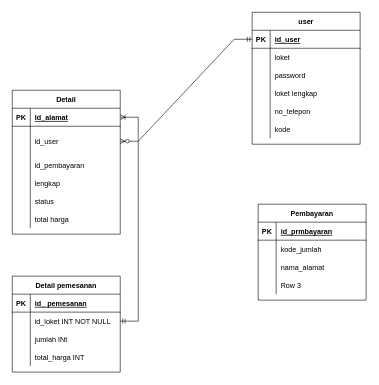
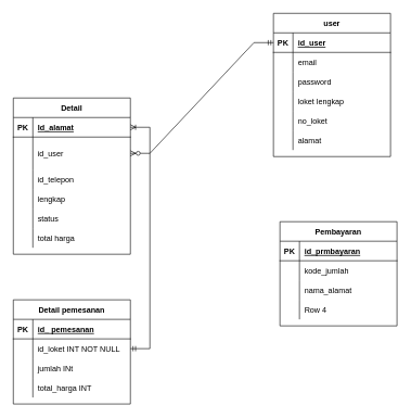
  <mxCell id="0" />
  <mxCell id="1" parent="0" />
  <mxCell id="2" value="Detail pemesanan" style="shape=table;startSize=30;container=1;collapsible=1;childLayout=tableLayout;fixedRows=1;rowLines=0;fontStyle=1;align=center;resizeLast=1;" vertex="1" parent="1"><mxGeometry x="20" y="460" width="180" height="160" as="geometry" /></mxCell>
  <mxCell id="3" value="" style="shape=tableRow;horizontal=0;startSize=0;swimlaneHead=0;swimlaneBody=0;fillColor=none;collapsible=0;dropTarget=0;points=[[0,0.5],[1,0.5]];portConstraint=eastwest;top=0;left=0;right=0;bottom=1;" vertex="1" parent="2"><mxGeometry y="30" width="180" height="30" as="geometry" /></mxCell>
  <mxCell id="4" value="PK" style="shape=partialRectangle;connectable=0;fillColor=none;top=0;left=0;bottom=0;right=0;fontStyle=1;overflow=hidden;" vertex="1" parent="3"><mxGeometry width="30" height="30" as="geometry"><mxRectangle width="30" height="30" as="alternateBounds" /></mxGeometry></mxCell>
  <mxCell id="5" value="id_ pemesanan" style="shape=partialRectangle;connectable=0;fillColor=none;top=0;left=0;bottom=0;right=0;align=left;spacingLeft=6;fontStyle=5;overflow=hidden;" vertex="1" parent="3"><mxGeometry x="30" width="150" height="30" as="geometry"><mxRectangle width="150" height="30" as="alternateBounds" /></mxGeometry></mxCell>
  <mxCell id="6" value="" style="shape=tableRow;horizontal=0;startSize=0;swimlaneHead=0;swimlaneBody=0;fillColor=none;collapsible=0;dropTarget=0;points=[[0,0.5],[1,0.5]];portConstraint=eastwest;top=0;left=0;right=0;bottom=0;" vertex="1" parent="2"><mxGeometry y="60" width="180" height="30" as="geometry" /></mxCell>
  <mxCell id="7" value="" style="shape=partialRectangle;connectable=0;fillColor=none;top=0;left=0;bottom=0;right=0;editable=1;overflow=hidden;" vertex="1" parent="6"><mxGeometry width="30" height="30" as="geometry"><mxRectangle width="30" height="30" as="alternateBounds" /></mxGeometry></mxCell>
  <mxCell id="8" value="id_loket INT NOT NULL" style="shape=partialRectangle;connectable=0;fillColor=none;top=0;left=0;bottom=0;right=0;align=left;spacingLeft=6;overflow=hidden;" vertex="1" parent="6"><mxGeometry x="30" width="150" height="30" as="geometry"><mxRectangle width="150" height="30" as="alternateBounds" /></mxGeometry></mxCell>
  <mxCell id="9" value="" style="shape=tableRow;horizontal=0;startSize=0;swimlaneHead=0;swimlaneBody=0;fillColor=none;collapsible=0;dropTarget=0;points=[[0,0.5],[1,0.5]];portConstraint=eastwest;top=0;left=0;right=0;bottom=0;" vertex="1" parent="2"><mxGeometry y="90" width="180" height="30" as="geometry" /></mxCell>
  <mxCell id="10" value="" style="shape=partialRectangle;connectable=0;fillColor=none;top=0;left=0;bottom=0;right=0;editable=1;overflow=hidden;" vertex="1" parent="9"><mxGeometry width="30" height="30" as="geometry"><mxRectangle width="30" height="30" as="alternateBounds" /></mxGeometry></mxCell>
  <mxCell id="11" value="jumlah INt" style="shape=partialRectangle;connectable=0;fillColor=none;top=0;left=0;bottom=0;right=0;align=left;spacingLeft=6;overflow=hidden;" vertex="1" parent="9"><mxGeometry x="30" width="150" height="30" as="geometry"><mxRectangle width="150" height="30" as="alternateBounds" /></mxGeometry></mxCell>
  <mxCell id="12" value="" style="shape=tableRow;horizontal=0;startSize=0;swimlaneHead=0;swimlaneBody=0;fillColor=none;collapsible=0;dropTarget=0;points=[[0,0.5],[1,0.5]];portConstraint=eastwest;top=0;left=0;right=0;bottom=0;" vertex="1" parent="2"><mxGeometry y="120" width="180" height="30" as="geometry" /></mxCell>
  <mxCell id="13" value="" style="shape=partialRectangle;connectable=0;fillColor=none;top=0;left=0;bottom=0;right=0;editable=1;overflow=hidden;" vertex="1" parent="12"><mxGeometry width="30" height="30" as="geometry"><mxRectangle width="30" height="30" as="alternateBounds" /></mxGeometry></mxCell>
  <mxCell id="14" value="total_harga INT" style="shape=partialRectangle;connectable=0;fillColor=none;top=0;left=0;bottom=0;right=0;align=left;spacingLeft=6;overflow=hidden;" vertex="1" parent="12"><mxGeometry x="30" width="150" height="30" as="geometry"><mxRectangle width="150" height="30" as="alternateBounds" /></mxGeometry></mxCell>
  <mxCell id="15" value="Detail" style="shape=table;startSize=30;container=1;collapsible=1;childLayout=tableLayout;fixedRows=1;rowLines=0;fontStyle=1;align=center;resizeLast=1;" vertex="1" parent="1"><mxGeometry x="20" y="150" width="180" height="240" as="geometry" /></mxCell>
  <mxCell id="16" value="" style="shape=tableRow;horizontal=0;startSize=0;swimlaneHead=0;swimlaneBody=0;fillColor=none;collapsible=0;dropTarget=0;points=[[0,0.5],[1,0.5]];portConstraint=eastwest;top=0;left=0;right=0;bottom=1;" vertex="1" parent="15"><mxGeometry y="30" width="180" height="30" as="geometry" /></mxCell>
  <mxCell id="17" value="PK" style="shape=partialRectangle;connectable=0;fillColor=none;top=0;left=0;bottom=0;right=0;fontStyle=1;overflow=hidden;" vertex="1" parent="16"><mxGeometry width="30" height="30" as="geometry"><mxRectangle width="30" height="30" as="alternateBounds" /></mxGeometry></mxCell>
  <mxCell id="18" value="Id_alamat" style="shape=partialRectangle;connectable=0;fillColor=none;top=0;left=0;bottom=0;right=0;align=left;spacingLeft=6;fontStyle=5;overflow=hidden;" vertex="1" parent="16"><mxGeometry x="30" width="150" height="30" as="geometry"><mxRectangle width="150" height="30" as="alternateBounds" /></mxGeometry></mxCell>
  <mxCell id="19" value="" style="shape=tableRow;horizontal=0;startSize=0;swimlaneHead=0;swimlaneBody=0;fillColor=none;collapsible=0;dropTarget=0;points=[[0,0.5],[1,0.5]];portConstraint=eastwest;top=0;left=0;right=0;bottom=0;" vertex="1" parent="15"><mxGeometry y="60" width="180" height="50" as="geometry" /></mxCell>
  <mxCell id="20" value="" style="shape=partialRectangle;connectable=0;fillColor=none;top=0;left=0;bottom=0;right=0;editable=1;overflow=hidden;" vertex="1" parent="19"><mxGeometry width="30" height="50" as="geometry"><mxRectangle width="30" height="50" as="alternateBounds" /></mxGeometry></mxCell>
  <mxCell id="21" value="id_user" style="shape=partialRectangle;connectable=0;fillColor=none;top=0;left=0;bottom=0;right=0;align=left;spacingLeft=6;overflow=hidden;" vertex="1" parent="19"><mxGeometry x="30" width="150" height="50" as="geometry"><mxRectangle width="150" height="50" as="alternateBounds" /></mxGeometry></mxCell>
  <mxCell id="22" value="" style="shape=tableRow;horizontal=0;startSize=0;swimlaneHead=0;swimlaneBody=0;fillColor=none;collapsible=0;dropTarget=0;points=[[0,0.5],[1,0.5]];portConstraint=eastwest;top=0;left=0;right=0;bottom=0;" vertex="1" parent="15"><mxGeometry y="110" width="180" height="30" as="geometry" /></mxCell>
  <mxCell id="23" value="" style="shape=partialRectangle;connectable=0;fillColor=none;top=0;left=0;bottom=0;right=0;editable=1;overflow=hidden;" vertex="1" parent="22"><mxGeometry width="30" height="30" as="geometry"><mxRectangle width="30" height="30" as="alternateBounds" /></mxGeometry></mxCell>
- <mxCell id="24" value="id_pembayaran" style="shape=partialRectangle;connectable=0;fillColor=none;top=0;left=0;bottom=0;right=0;align=left;spacingLeft=6;overflow=hidden;" vertex="1" parent="22"><mxGeometry x="30" width="150" height="30" as="geometry"><mxRectangle width="150" height="30" as="alternateBounds" /></mxGeometry></mxCell>
+ <mxCell id="24" value="id_telepon" style="shape=partialRectangle;connectable=0;fillColor=none;top=0;left=0;bottom=0;right=0;align=left;spacingLeft=6;overflow=hidden;" vertex="1" parent="22"><mxGeometry x="30" width="150" height="30" as="geometry"><mxRectangle width="150" height="30" as="alternateBounds" /></mxGeometry></mxCell>
  <mxCell id="25" value="" style="shape=tableRow;horizontal=0;startSize=0;swimlaneHead=0;swimlaneBody=0;fillColor=none;collapsible=0;dropTarget=0;points=[[0,0.5],[1,0.5]];portConstraint=eastwest;top=0;left=0;right=0;bottom=0;" vertex="1" parent="15"><mxGeometry y="140" width="180" height="30" as="geometry" /></mxCell>
  <mxCell id="26" value="" style="shape=partialRectangle;connectable=0;fillColor=none;top=0;left=0;bottom=0;right=0;editable=1;overflow=hidden;" vertex="1" parent="25"><mxGeometry width="30" height="30" as="geometry"><mxRectangle width="30" height="30" as="alternateBounds" /></mxGeometry></mxCell>
  <mxCell id="27" value="lengkap" style="shape=partialRectangle;connectable=0;fillColor=none;top=0;left=0;bottom=0;right=0;align=left;spacingLeft=6;overflow=hidden;" vertex="1" parent="25"><mxGeometry x="30" width="150" height="30" as="geometry"><mxRectangle width="150" height="30" as="alternateBounds" /></mxGeometry></mxCell>
  <mxCell id="28" value="" style="shape=tableRow;horizontal=0;startSize=0;swimlaneHead=0;swimlaneBody=0;fillColor=none;collapsible=0;dropTarget=0;points=[[0,0.5],[1,0.5]];portConstraint=eastwest;top=0;left=0;right=0;bottom=0;" vertex="1" parent="15"><mxGeometry y="170" width="180" height="30" as="geometry" /></mxCell>
  <mxCell id="29" value="" style="shape=partialRectangle;connectable=0;fillColor=none;top=0;left=0;bottom=0;right=0;editable=1;overflow=hidden;" vertex="1" parent="28"><mxGeometry width="30" height="30" as="geometry"><mxRectangle width="30" height="30" as="alternateBounds" /></mxGeometry></mxCell>
  <mxCell id="30" value="status" style="shape=partialRectangle;connectable=0;fillColor=none;top=0;left=0;bottom=0;right=0;align=left;spacingLeft=6;overflow=hidden;" vertex="1" parent="28"><mxGeometry x="30" width="150" height="30" as="geometry"><mxRectangle width="150" height="30" as="alternateBounds" /></mxGeometry></mxCell>
  <mxCell id="31" value="" style="shape=tableRow;horizontal=0;startSize=0;swimlaneHead=0;swimlaneBody=0;fillColor=none;collapsible=0;dropTarget=0;points=[[0,0.5],[1,0.5]];portConstraint=eastwest;top=0;left=0;right=0;bottom=0;" vertex="1" parent="15"><mxGeometry y="200" width="180" height="30" as="geometry" /></mxCell>
  <mxCell id="32" value="" style="shape=partialRectangle;connectable=0;fillColor=none;top=0;left=0;bottom=0;right=0;editable=1;overflow=hidden;" vertex="1" parent="31"><mxGeometry width="30" height="30" as="geometry"><mxRectangle width="30" height="30" as="alternateBounds" /></mxGeometry></mxCell>
  <mxCell id="33" value="total harga" style="shape=partialRectangle;connectable=0;fillColor=none;top=0;left=0;bottom=0;right=0;align=left;spacingLeft=6;overflow=hidden;" vertex="1" parent="31"><mxGeometry x="30" width="150" height="30" as="geometry"><mxRectangle width="150" height="30" as="alternateBounds" /></mxGeometry></mxCell>
  <mxCell id="34" value="user" style="shape=table;startSize=30;container=1;collapsible=1;childLayout=tableLayout;fixedRows=1;rowLines=0;fontStyle=1;align=center;resizeLast=1;" vertex="1" parent="1"><mxGeometry x="420" y="20" width="180" height="220" as="geometry" /></mxCell>
  <mxCell id="35" value="" style="shape=tableRow;horizontal=0;startSize=0;swimlaneHead=0;swimlaneBody=0;fillColor=none;collapsible=0;dropTarget=0;points=[[0,0.5],[1,0.5]];portConstraint=eastwest;top=0;left=0;right=0;bottom=1;" vertex="1" parent="34"><mxGeometry y="30" width="180" height="30" as="geometry" /></mxCell>
  <mxCell id="36" value="PK" style="shape=partialRectangle;connectable=0;fillColor=none;top=0;left=0;bottom=0;right=0;fontStyle=1;overflow=hidden;" vertex="1" parent="35"><mxGeometry width="30" height="30" as="geometry"><mxRectangle width="30" height="30" as="alternateBounds" /></mxGeometry></mxCell>
  <mxCell id="37" value="id_user" style="shape=partialRectangle;connectable=0;fillColor=none;top=0;left=0;bottom=0;right=0;align=left;spacingLeft=6;fontStyle=5;overflow=hidden;" vertex="1" parent="35"><mxGeometry x="30" width="150" height="30" as="geometry"><mxRectangle width="150" height="30" as="alternateBounds" /></mxGeometry></mxCell>
  <mxCell id="38" value="" style="shape=tableRow;horizontal=0;startSize=0;swimlaneHead=0;swimlaneBody=0;fillColor=none;collapsible=0;dropTarget=0;points=[[0,0.5],[1,0.5]];portConstraint=eastwest;top=0;left=0;right=0;bottom=0;" vertex="1" parent="34"><mxGeometry y="60" width="180" height="30" as="geometry" /></mxCell>
  <mxCell id="39" value="" style="shape=partialRectangle;connectable=0;fillColor=none;top=0;left=0;bottom=0;right=0;editable=1;overflow=hidden;" vertex="1" parent="38"><mxGeometry width="30" height="30" as="geometry"><mxRectangle width="30" height="30" as="alternateBounds" /></mxGeometry></mxCell>
- <mxCell id="40" value="loket" style="shape=partialRectangle;connectable=0;fillColor=none;top=0;left=0;bottom=0;right=0;align=left;spacingLeft=6;overflow=hidden;" vertex="1" parent="38"><mxGeometry x="30" width="150" height="30" as="geometry"><mxRectangle width="150" height="30" as="alternateBounds" /></mxGeometry></mxCell>
+ <mxCell id="40" value="email" style="shape=partialRectangle;connectable=0;fillColor=none;top=0;left=0;bottom=0;right=0;align=left;spacingLeft=6;overflow=hidden;" vertex="1" parent="38"><mxGeometry x="30" width="150" height="30" as="geometry"><mxRectangle width="150" height="30" as="alternateBounds" /></mxGeometry></mxCell>
  <mxCell id="41" value="" style="shape=tableRow;horizontal=0;startSize=0;swimlaneHead=0;swimlaneBody=0;fillColor=none;collapsible=0;dropTarget=0;points=[[0,0.5],[1,0.5]];portConstraint=eastwest;top=0;left=0;right=0;bottom=0;" vertex="1" parent="34"><mxGeometry y="90" width="180" height="30" as="geometry" /></mxCell>
  <mxCell id="42" value="" style="shape=partialRectangle;connectable=0;fillColor=none;top=0;left=0;bottom=0;right=0;editable=1;overflow=hidden;" vertex="1" parent="41"><mxGeometry width="30" height="30" as="geometry"><mxRectangle width="30" height="30" as="alternateBounds" /></mxGeometry></mxCell>
  <mxCell id="43" value="password" style="shape=partialRectangle;connectable=0;fillColor=none;top=0;left=0;bottom=0;right=0;align=left;spacingLeft=6;overflow=hidden;" vertex="1" parent="41"><mxGeometry x="30" width="150" height="30" as="geometry"><mxRectangle width="150" height="30" as="alternateBounds" /></mxGeometry></mxCell>
  <mxCell id="44" value="" style="shape=tableRow;horizontal=0;startSize=0;swimlaneHead=0;swimlaneBody=0;fillColor=none;collapsible=0;dropTarget=0;points=[[0,0.5],[1,0.5]];portConstraint=eastwest;top=0;left=0;right=0;bottom=0;" vertex="1" parent="34"><mxGeometry y="120" width="180" height="30" as="geometry" /></mxCell>
  <mxCell id="45" value="" style="shape=partialRectangle;connectable=0;fillColor=none;top=0;left=0;bottom=0;right=0;editable=1;overflow=hidden;" vertex="1" parent="44"><mxGeometry width="30" height="30" as="geometry"><mxRectangle width="30" height="30" as="alternateBounds" /></mxGeometry></mxCell>
  <mxCell id="46" value="loket lengkap" style="shape=partialRectangle;connectable=0;fillColor=none;top=0;left=0;bottom=0;right=0;align=left;spacingLeft=6;overflow=hidden;" vertex="1" parent="44"><mxGeometry x="30" width="150" height="30" as="geometry"><mxRectangle width="150" height="30" as="alternateBounds" /></mxGeometry></mxCell>
  <mxCell id="47" value="" style="shape=tableRow;horizontal=0;startSize=0;swimlaneHead=0;swimlaneBody=0;fillColor=none;collapsible=0;dropTarget=0;points=[[0,0.5],[1,0.5]];portConstraint=eastwest;top=0;left=0;right=0;bottom=0;" vertex="1" parent="34"><mxGeometry y="150" width="180" height="30" as="geometry" /></mxCell>
  <mxCell id="48" value="" style="shape=partialRectangle;connectable=0;fillColor=none;top=0;left=0;bottom=0;right=0;editable=1;overflow=hidden;" vertex="1" parent="47"><mxGeometry width="30" height="30" as="geometry"><mxRectangle width="30" height="30" as="alternateBounds" /></mxGeometry></mxCell>
- <mxCell id="49" value="no_telepon" style="shape=partialRectangle;connectable=0;fillColor=none;top=0;left=0;bottom=0;right=0;align=left;spacingLeft=6;overflow=hidden;" vertex="1" parent="47"><mxGeometry x="30" width="150" height="30" as="geometry"><mxRectangle width="150" height="30" as="alternateBounds" /></mxGeometry></mxCell>
+ <mxCell id="49" value="no_loket" style="shape=partialRectangle;connectable=0;fillColor=none;top=0;left=0;bottom=0;right=0;align=left;spacingLeft=6;overflow=hidden;" vertex="1" parent="47"><mxGeometry x="30" width="150" height="30" as="geometry"><mxRectangle width="150" height="30" as="alternateBounds" /></mxGeometry></mxCell>
  <mxCell id="50" value="" style="shape=tableRow;horizontal=0;startSize=0;swimlaneHead=0;swimlaneBody=0;fillColor=none;collapsible=0;dropTarget=0;points=[[0,0.5],[1,0.5]];portConstraint=eastwest;top=0;left=0;right=0;bottom=0;" vertex="1" parent="34"><mxGeometry y="180" width="180" height="30" as="geometry" /></mxCell>
  <mxCell id="51" value="" style="shape=partialRectangle;connectable=0;fillColor=none;top=0;left=0;bottom=0;right=0;editable=1;overflow=hidden;" vertex="1" parent="50"><mxGeometry width="30" height="30" as="geometry"><mxRectangle width="30" height="30" as="alternateBounds" /></mxGeometry></mxCell>
- <mxCell id="52" value="kode" style="shape=partialRectangle;connectable=0;fillColor=none;top=0;left=0;bottom=0;right=0;align=left;spacingLeft=6;overflow=hidden;" vertex="1" parent="50"><mxGeometry x="30" width="150" height="30" as="geometry"><mxRectangle width="150" height="30" as="alternateBounds" /></mxGeometry></mxCell>
+ <mxCell id="52" value="alamat" style="shape=partialRectangle;connectable=0;fillColor=none;top=0;left=0;bottom=0;right=0;align=left;spacingLeft=6;overflow=hidden;" vertex="1" parent="50"><mxGeometry x="30" width="150" height="30" as="geometry"><mxRectangle width="150" height="30" as="alternateBounds" /></mxGeometry></mxCell>
  <mxCell id="53" value="" style="edgeStyle=entityRelationEdgeStyle;fontSize=12;html=1;endArrow=ERzeroToMany;startArrow=ERmandOne;rounded=0;exitX=0;exitY=0.5;exitDx=0;exitDy=0;entryX=1;entryY=0.5;entryDx=0;entryDy=0;" edge="1" parent="1" source="35" target="19"><mxGeometry width="100" height="100" relative="1" as="geometry"><mxPoint x="400" y="120" as="sourcePoint" /><mxPoint x="260" y="240" as="targetPoint" /></mxGeometry></mxCell>
  <mxCell id="54" value="" style="edgeStyle=entityRelationEdgeStyle;fontSize=12;html=1;endArrow=ERoneToMany;startArrow=ERmandOne;rounded=0;entryX=1;entryY=0.5;entryDx=0;entryDy=0;exitX=1;exitY=0.5;exitDx=0;exitDy=0;" edge="1" parent="1" source="6" target="16"><mxGeometry width="100" height="100" relative="1" as="geometry"><mxPoint x="380" y="550" as="sourcePoint" /><mxPoint x="480" y="450" as="targetPoint" /></mxGeometry></mxCell>
  <mxCell id="55" value="Pembayaran" style="shape=table;startSize=30;container=1;collapsible=1;childLayout=tableLayout;fixedRows=1;rowLines=0;fontStyle=1;align=center;resizeLast=1;" vertex="1" parent="1"><mxGeometry x="430" y="340" width="180" height="160" as="geometry" /></mxCell>
  <mxCell id="56" value="" style="shape=tableRow;horizontal=0;startSize=0;swimlaneHead=0;swimlaneBody=0;fillColor=none;collapsible=0;dropTarget=0;points=[[0,0.5],[1,0.5]];portConstraint=eastwest;top=0;left=0;right=0;bottom=1;" vertex="1" parent="55"><mxGeometry y="30" width="180" height="30" as="geometry" /></mxCell>
  <mxCell id="57" value="PK" style="shape=partialRectangle;connectable=0;fillColor=none;top=0;left=0;bottom=0;right=0;fontStyle=1;overflow=hidden;" vertex="1" parent="56"><mxGeometry width="30" height="30" as="geometry"><mxRectangle width="30" height="30" as="alternateBounds" /></mxGeometry></mxCell>
  <mxCell id="58" value="id_prmbayaran" style="shape=partialRectangle;connectable=0;fillColor=none;top=0;left=0;bottom=0;right=0;align=left;spacingLeft=6;fontStyle=5;overflow=hidden;" vertex="1" parent="56"><mxGeometry x="30" width="150" height="30" as="geometry"><mxRectangle width="150" height="30" as="alternateBounds" /></mxGeometry></mxCell>
  <mxCell id="59" value="" style="shape=tableRow;horizontal=0;startSize=0;swimlaneHead=0;swimlaneBody=0;fillColor=none;collapsible=0;dropTarget=0;points=[[0,0.5],[1,0.5]];portConstraint=eastwest;top=0;left=0;right=0;bottom=0;" vertex="1" parent="55"><mxGeometry y="60" width="180" height="30" as="geometry" /></mxCell>
  <mxCell id="60" value="" style="shape=partialRectangle;connectable=0;fillColor=none;top=0;left=0;bottom=0;right=0;editable=1;overflow=hidden;" vertex="1" parent="59"><mxGeometry width="30" height="30" as="geometry"><mxRectangle width="30" height="30" as="alternateBounds" /></mxGeometry></mxCell>
  <mxCell id="61" value="kode_jumlah" style="shape=partialRectangle;connectable=0;fillColor=none;top=0;left=0;bottom=0;right=0;align=left;spacingLeft=6;overflow=hidden;" vertex="1" parent="59"><mxGeometry x="30" width="150" height="30" as="geometry"><mxRectangle width="150" height="30" as="alternateBounds" /></mxGeometry></mxCell>
  <mxCell id="62" value="" style="shape=tableRow;horizontal=0;startSize=0;swimlaneHead=0;swimlaneBody=0;fillColor=none;collapsible=0;dropTarget=0;points=[[0,0.5],[1,0.5]];portConstraint=eastwest;top=0;left=0;right=0;bottom=0;" vertex="1" parent="55"><mxGeometry y="90" width="180" height="30" as="geometry" /></mxCell>
  <mxCell id="63" value="" style="shape=partialRectangle;connectable=0;fillColor=none;top=0;left=0;bottom=0;right=0;editable=1;overflow=hidden;" vertex="1" parent="62"><mxGeometry width="30" height="30" as="geometry"><mxRectangle width="30" height="30" as="alternateBounds" /></mxGeometry></mxCell>
  <mxCell id="64" value="nama_alamat" style="shape=partialRectangle;connectable=0;fillColor=none;top=0;left=0;bottom=0;right=0;align=left;spacingLeft=6;overflow=hidden;" vertex="1" parent="62"><mxGeometry x="30" width="150" height="30" as="geometry"><mxRectangle width="150" height="30" as="alternateBounds" /></mxGeometry></mxCell>
  <mxCell id="65" value="" style="shape=tableRow;horizontal=0;startSize=0;swimlaneHead=0;swimlaneBody=0;fillColor=none;collapsible=0;dropTarget=0;points=[[0,0.5],[1,0.5]];portConstraint=eastwest;top=0;left=0;right=0;bottom=0;" vertex="1" parent="55"><mxGeometry y="120" width="180" height="30" as="geometry" /></mxCell>
  <mxCell id="66" value="" style="shape=partialRectangle;connectable=0;fillColor=none;top=0;left=0;bottom=0;right=0;editable=1;overflow=hidden;" vertex="1" parent="65"><mxGeometry width="30" height="30" as="geometry"><mxRectangle width="30" height="30" as="alternateBounds" /></mxGeometry></mxCell>
- <mxCell id="67" value="Row 3" style="shape=partialRectangle;connectable=0;fillColor=none;top=0;left=0;bottom=0;right=0;align=left;spacingLeft=6;overflow=hidden;" vertex="1" parent="65"><mxGeometry x="30" width="150" height="30" as="geometry"><mxRectangle width="150" height="30" as="alternateBounds" /></mxGeometry></mxCell>
+ <mxCell id="67" value="Row 4" style="shape=partialRectangle;connectable=0;fillColor=none;top=0;left=0;bottom=0;right=0;align=left;spacingLeft=6;overflow=hidden;" vertex="1" parent="65"><mxGeometry x="30" width="150" height="30" as="geometry"><mxRectangle width="150" height="30" as="alternateBounds" /></mxGeometry></mxCell>
